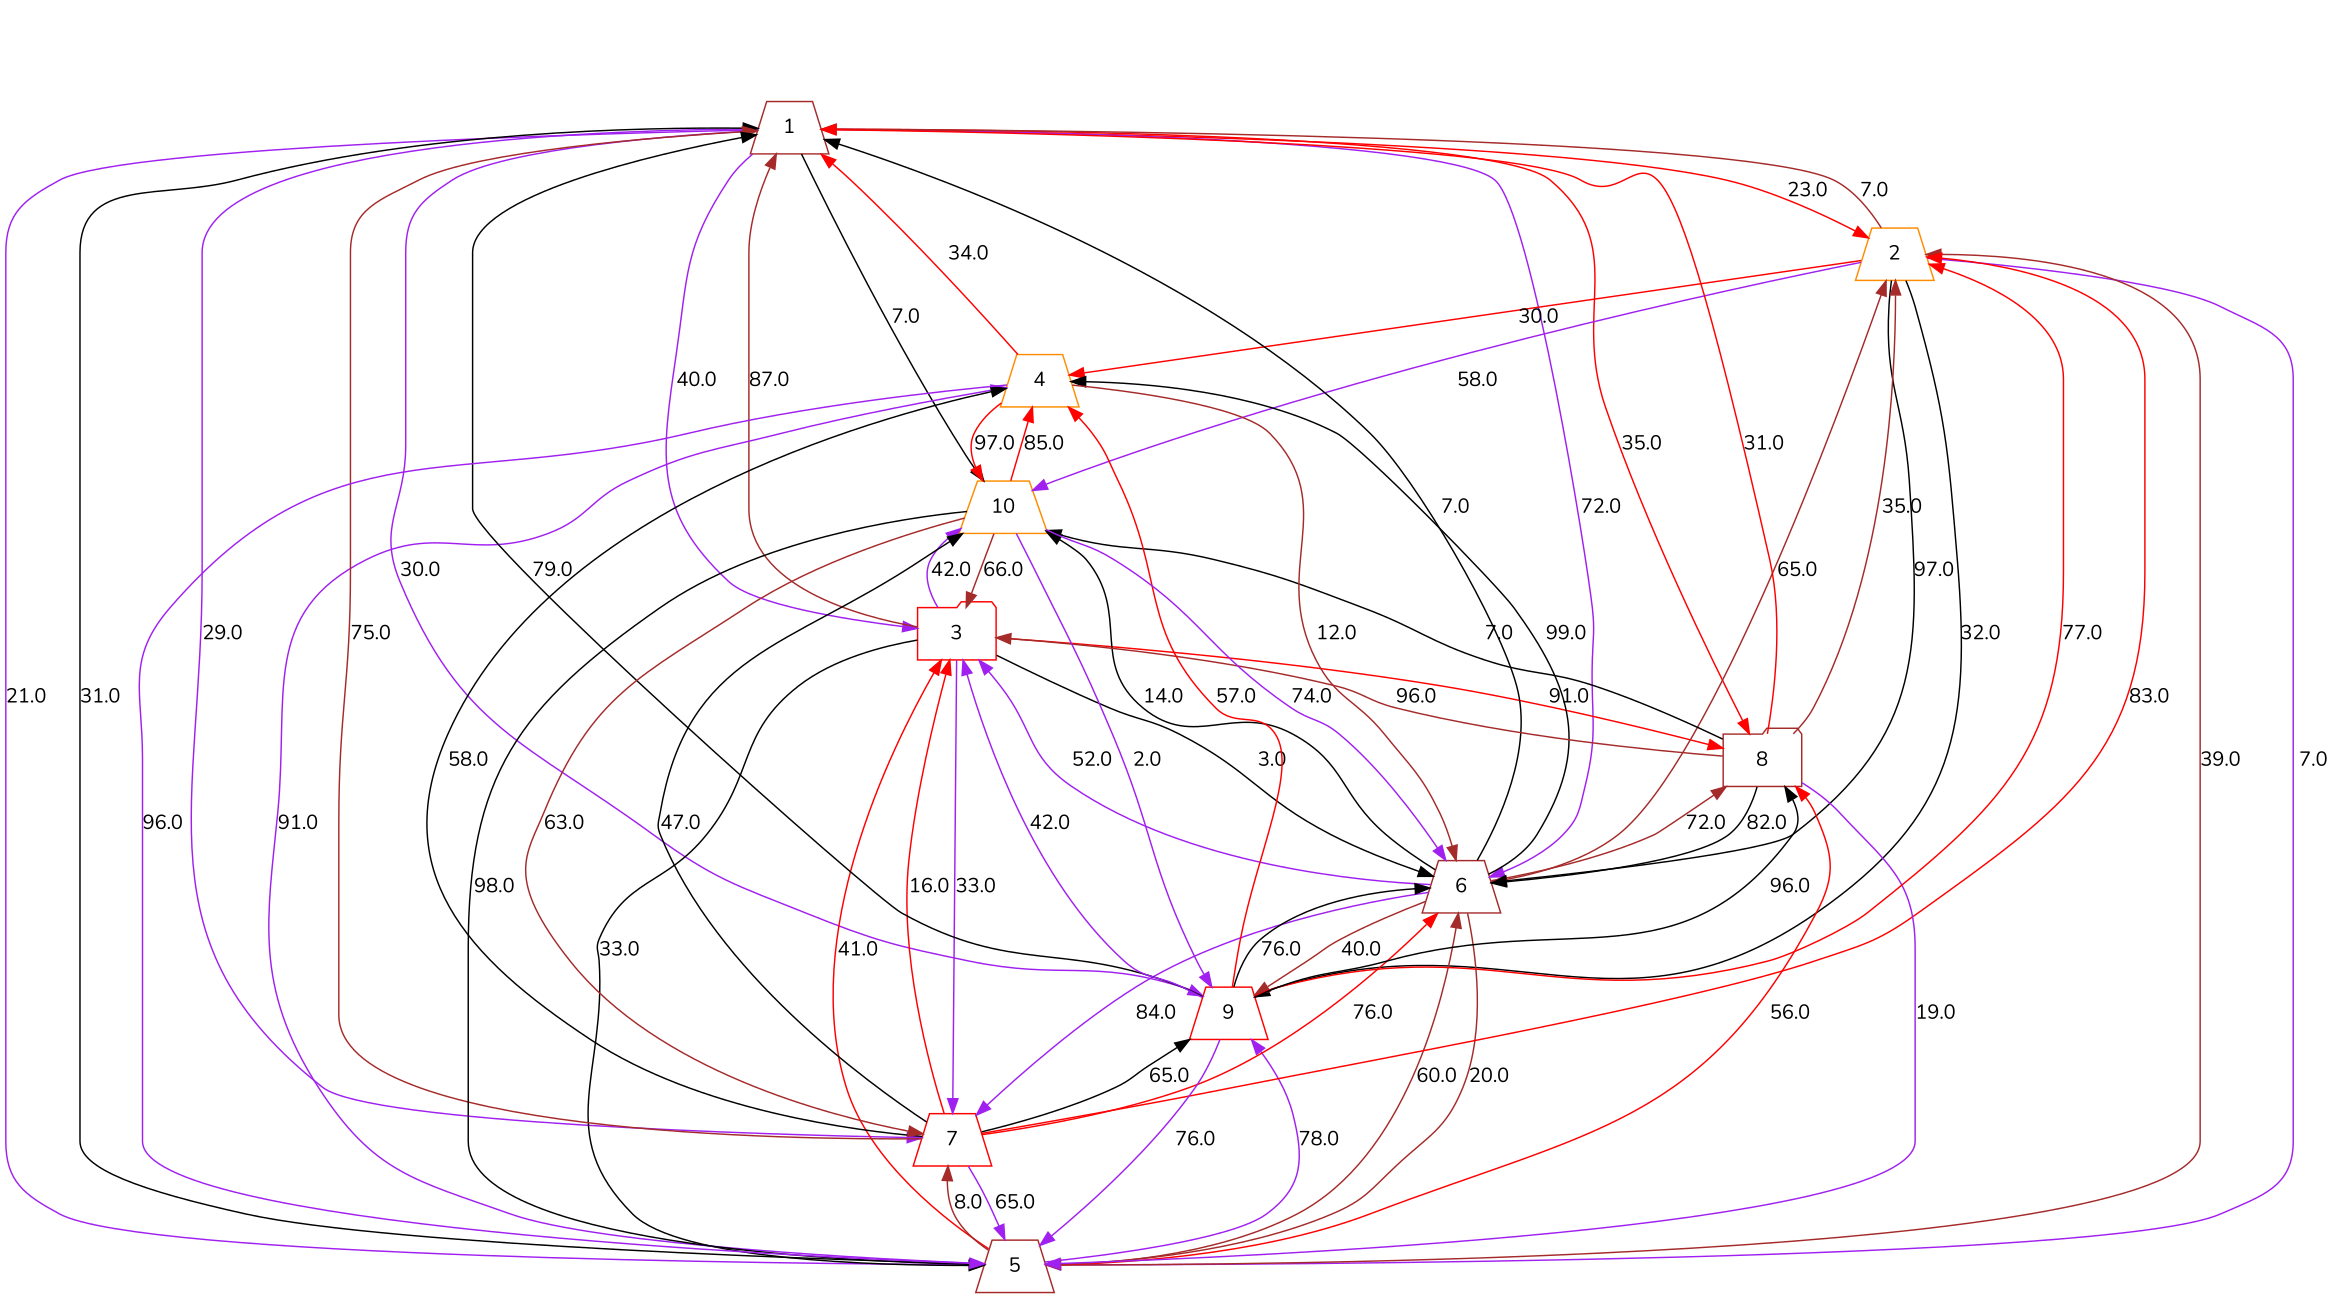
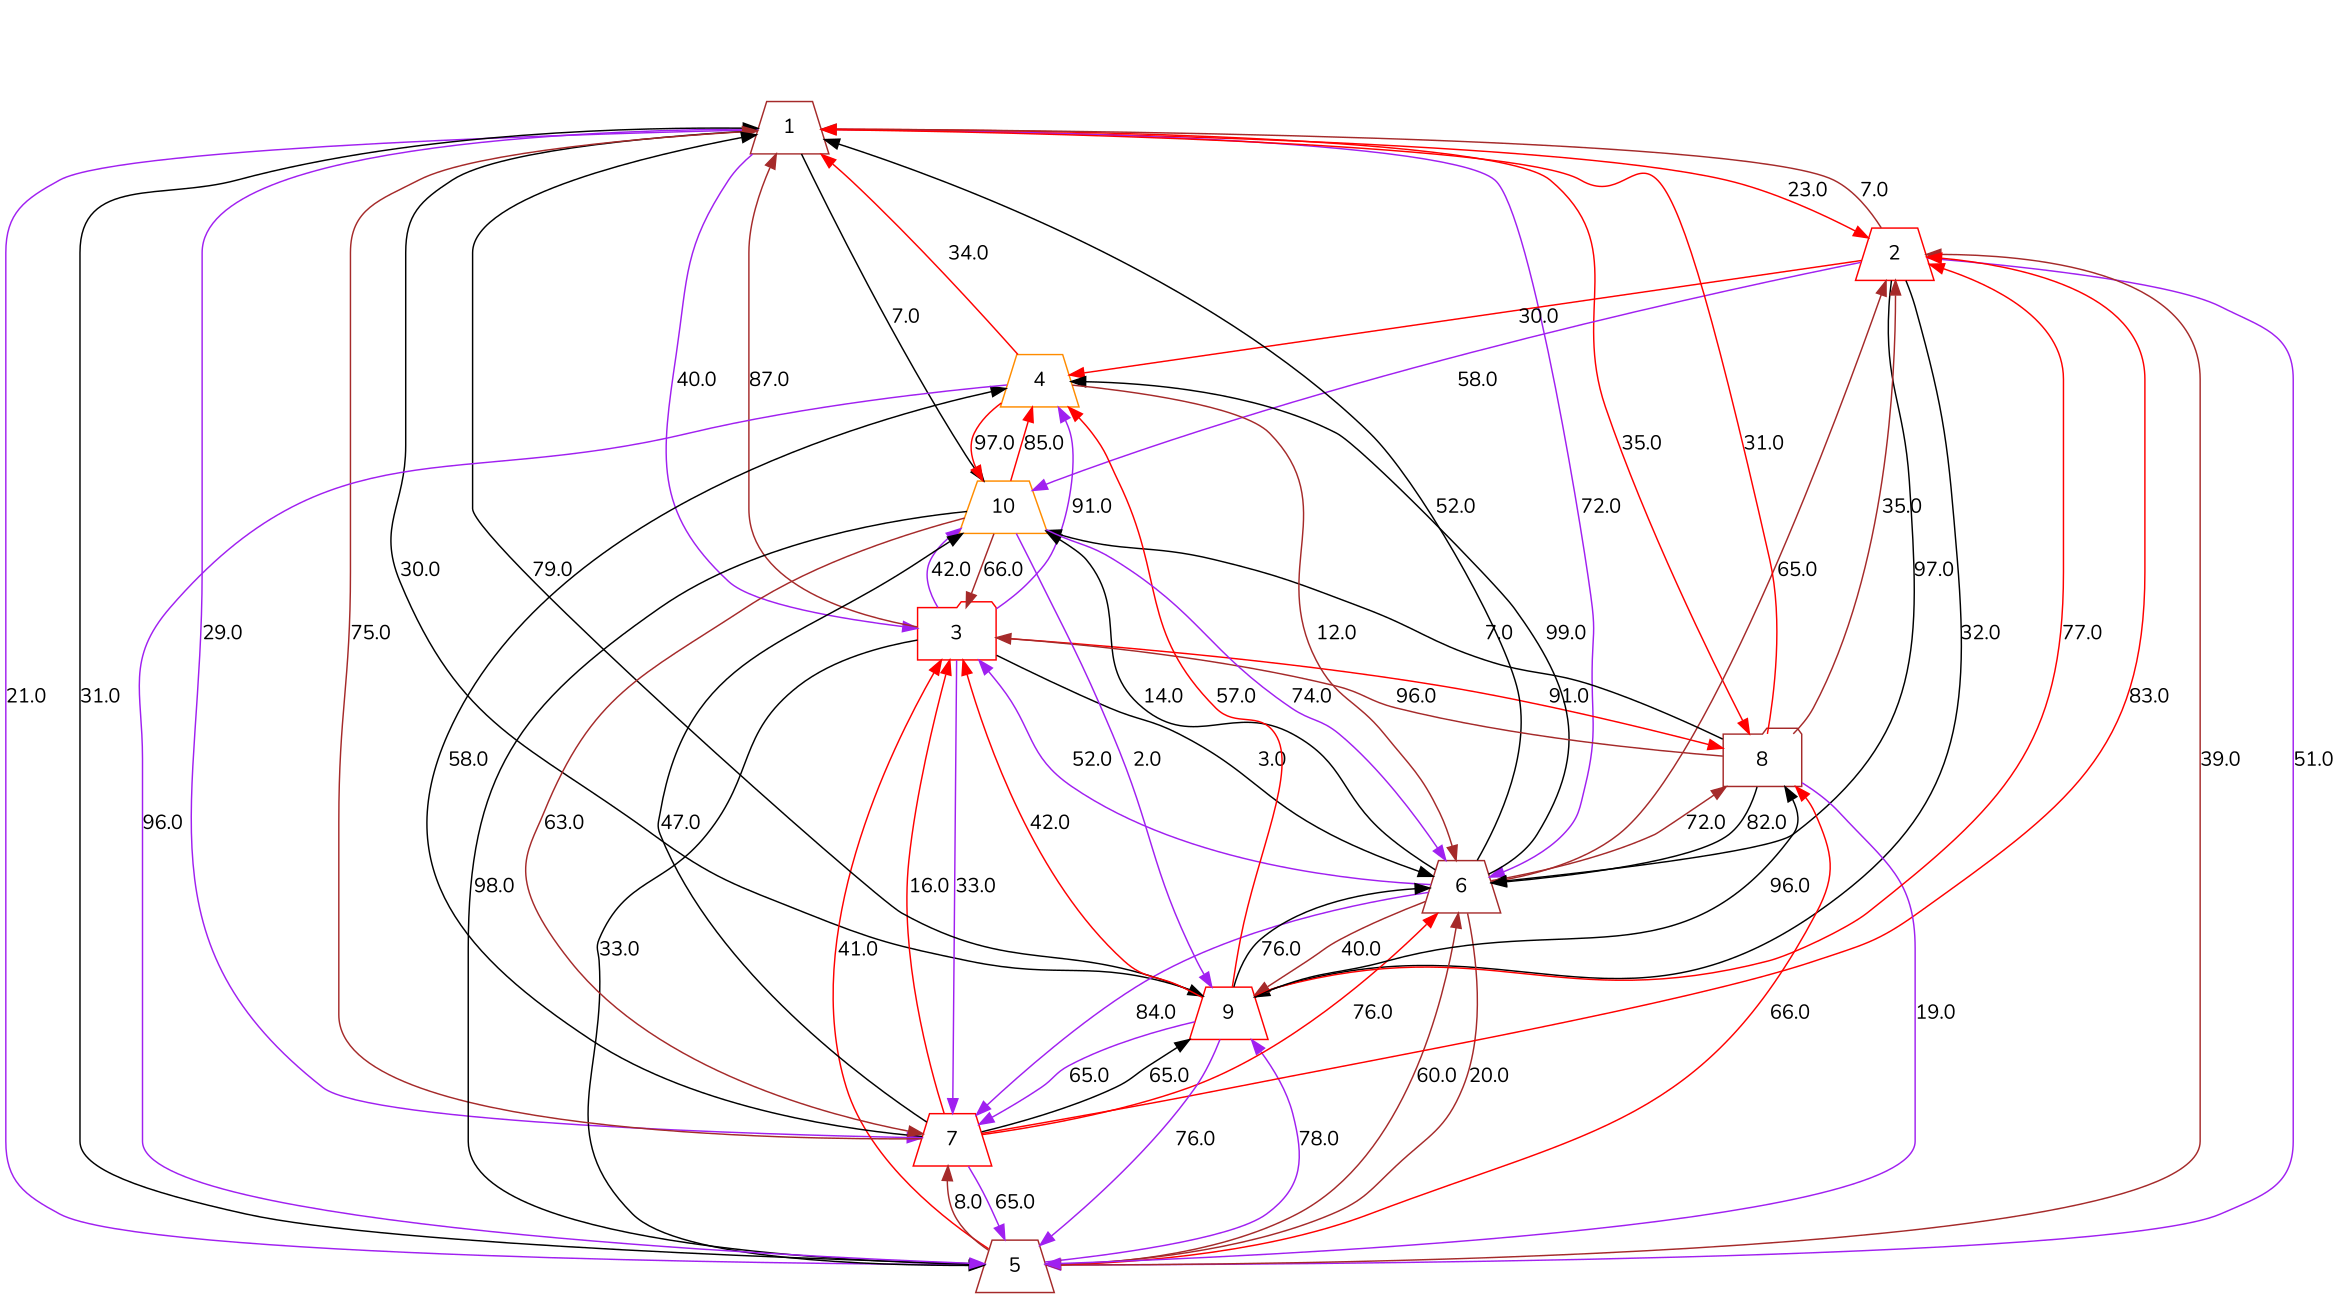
  strict digraph {
    fontname=Nunito
    node [color=brown fontname=Nunito shape=trapezium]
    edge [color=purple fontname=Nunito]
    n1 [label=1]
-   n2 [color=darkorange label=2]
+   n2 [color=red label=2]
    n3 [color=red label=3 shape=folder]
    n4 [label=5]
    n5 [label=6]
    n6 [color=red label=7]
    n7 [label=8 shape=folder]
    n8 [color=red label=9]
    n9 [color=darkorange label=10]
    n10 [color=darkorange label=4]
    n1 -> n2 [color=red label=23.0]
    n1 -> n3 [label=40.0]
    n1 -> n4 [label=21.0]
    n1 -> n5 [label=72.0]
    n1 -> n6 [label=29.0]
    n1 -> n7 [color=red label=35.0]
-   n1 -> n8 [label=30.0]
+   n1 -> n8 [color=black label=30.0]
    n1 -> n9 [color=black label=7.0]
    n2 -> n1 [color=brown label=7.0]
-   n2 -> n4 [label=7.0]
+   n2 -> n4 [label=51.0]
    n2 -> n5 [color=black label=97.0]
    n2 -> n8 [color=black label=32.0]
    n2 -> n9 [label=58.0]
    n2 -> n10 [color=red label=30.0]
    n3 -> n1 [color=brown label=87.0]
    n3 -> n4 [color=black label=33.0]
    n3 -> n5 [color=black label=3.0]
    n3 -> n6 [label=33.0]
    n3 -> n7 [color=red label=91.0]
    n3 -> n9 [label=42.0]
    n4 -> n1 [color=black label=31.0]
    n4 -> n2 [color=brown label=39.0]
    n4 -> n3 [color=red label=41.0]
    n4 -> n5 [color=brown label=60.0]
    n4 -> n6 [color=brown label=8.0]
-   n4 -> n7 [color=red label=56.0]
+   n4 -> n7 [color=red label=66.0]
    n4 -> n8 [label=78.0]
-   n4 -> n10 [label=91.0]
-   n5 -> n1 [color=black label=7.0]
+   n3 -> n10 [label=91.0]
+   n5 -> n1 [color=black label=52.0]
    n5 -> n2 [color=brown label=65.0]
    n5 -> n3 [label=52.0]
    n5 -> n4 [color=brown label=20.0]
    n5 -> n6 [label=84.0]
    n5 -> n7 [color=brown label=72.0]
    n5 -> n8 [color=brown label=40.0]
    n5 -> n9 [color=black label=14.0]
    n5 -> n10 [color=black label=99.0]
    n6 -> n1 [color=brown label=75.0]
    n6 -> n2 [color=red label=83.0]
    n6 -> n3 [color=red label=16.0]
    n6 -> n4 [label=65.0]
    n6 -> n5 [color=red label=76.0]
    n6 -> n8 [color=black label=65.0]
    n6 -> n9 [color=black label=47.0]
    n6 -> n10 [color=black label=58.0]
    n7 -> n1 [color=red label=31.0]
    n7 -> n2 [color=brown label=35.0]
    n7 -> n3 [color=brown label=96.0]
    n7 -> n4 [label=19.0]
    n7 -> n5 [color=black label=82.0]
    n7 -> n9 [color=black label=7.0]
    n8 -> n1 [color=black label=79.0]
    n8 -> n2 [color=red label=77.0]
-   n8 -> n3 [label=42.0]
+   n8 -> n3 [color=red label=42.0]
    n8 -> n4 [label=76.0]
    n8 -> n5 [color=black label=76.0]
+   n8 -> n6 [label=65.0]
    n8 -> n7 [color=black label=96.0]
    n8 -> n10 [color=red label=57.0]
    n9 -> n3 [color=brown label=66.0]
    n9 -> n4 [color=black label=98.0]
    n9 -> n5 [label=74.0]
    n9 -> n6 [color=brown label=63.0]
    n9 -> n8 [label=2.0]
    n9 -> n10 [color=red label=85.0]
    n10 -> n1 [color=red label=34.0]
    n10 -> n4 [label=96.0]
    n10 -> n5 [color=brown label=12.0]
    n10 -> n9 [color=red label=97.0]
  }
